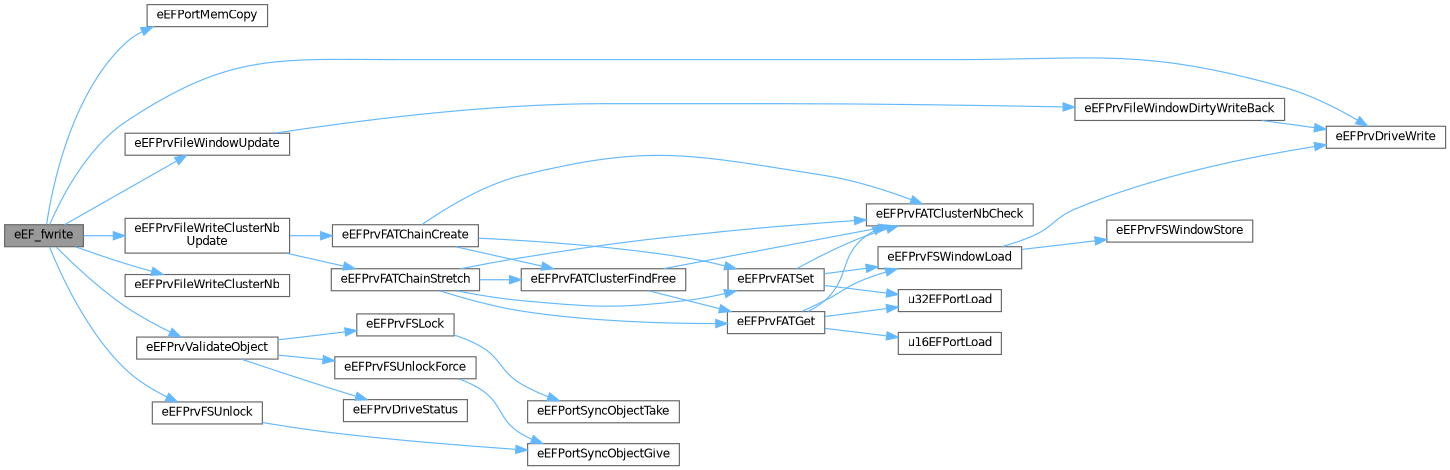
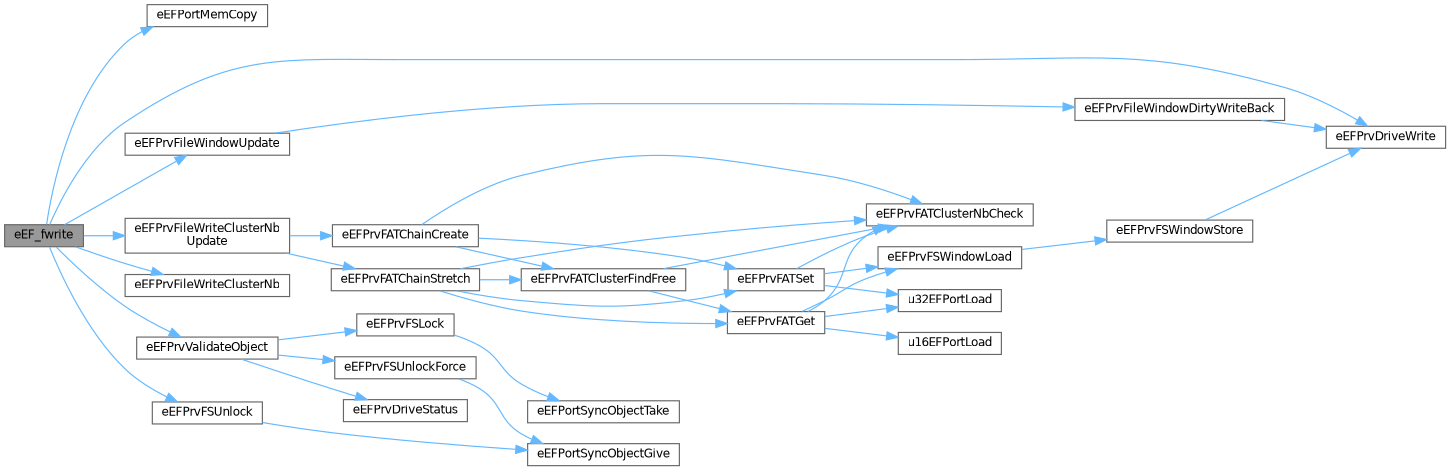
  digraph {
    rankdir=LR
    node [color=grey40 fillcolor=white fontname=Helvetica fontsize=10 shape=box style=filled]
    edge [color=steelblue1 fontname=Helvetica fontsize=10 labelfontname=Helvetica labelfontsize=10 style=solid]
    n1 [color=gray40 fillcolor=grey60 fontcolor=black height=0.2 label=eEF_fwrite width=0.4]
    n2 [height=0.2 label=eEFPortMemCopy width=0.4]
    n3 [height=0.2 label=eEFPrvDriveWrite width=0.4]
    n4 [height=0.2 label=eEFPrvFileWriteClusterNb width=0.4]
    n5 [height=0.2 label=eEFPrvFileWindowUpdate width=0.4]
    n6 [height=0.2 label="eEFPrvFileWriteClusterNb\lUpdate" width=0.4]
    n7 [height=0.2 label=eEFPrvFSUnlock width=0.4]
    n8 [height=0.2 label=eEFPrvValidateObject width=0.4]
    n9 [height=0.2 label=eEFPrvFileWindowDirtyWriteBack width=0.4]
    n10 [height=0.2 label=eEFPrvFATChainCreate width=0.4]
    n11 [height=0.2 label=eEFPrvFATChainStretch width=0.4]
    n12 [height=0.2 label=eEFPortSyncObjectGive width=0.4]
    n13 [height=0.2 label=eEFPrvDriveStatus width=0.4]
    n14 [height=0.2 label=eEFPrvFSLock width=0.4]
    n15 [height=0.2 label=eEFPrvFSUnlockForce width=0.4]
    n16 [height=0.2 label=eEFPrvFATClusterFindFree width=0.4]
    n17 [height=0.2 label=eEFPrvFATClusterNbCheck width=0.4]
    n18 [height=0.2 label=eEFPrvFATSet width=0.4]
    n19 [height=0.2 label=eEFPrvFATGet width=0.4]
    n20 [height=0.2 label=eEFPrvFSWindowLoad width=0.4]
    n21 [height=0.2 label=u32EFPortLoad width=0.4]
    n22 [height=0.2 label=u16EFPortLoad width=0.4]
    n23 [height=0.2 label=eEFPrvFSWindowStore width=0.4]
    n24 [height=0.2 label=eEFPortSyncObjectTake width=0.4]
    n1 -> n2
    n1 -> n3
    n1 -> n4
    n1 -> n5
    n1 -> n6
    n1 -> n7
    n1 -> n8
    n5 -> n9
    n6 -> n10
    n6 -> n11
    n7 -> n12
    n8 -> n13
    n8 -> n14
    n8 -> n15
    n9 -> n3
    n10 -> n16
    n10 -> n17
    n10 -> n18
    n11 -> n16
    n11 -> n17
    n11 -> n18
    n11 -> n19
    n14 -> n24
    n15 -> n12
    n16 -> n17
    n16 -> n19
    n18 -> n17
    n18 -> n20
    n18 -> n21
    n19 -> n17
    n19 -> n20
    n19 -> n21
    n19 -> n22
    n20 -> n23
-   n20 -> n3
+   n23 -> n3
  }
